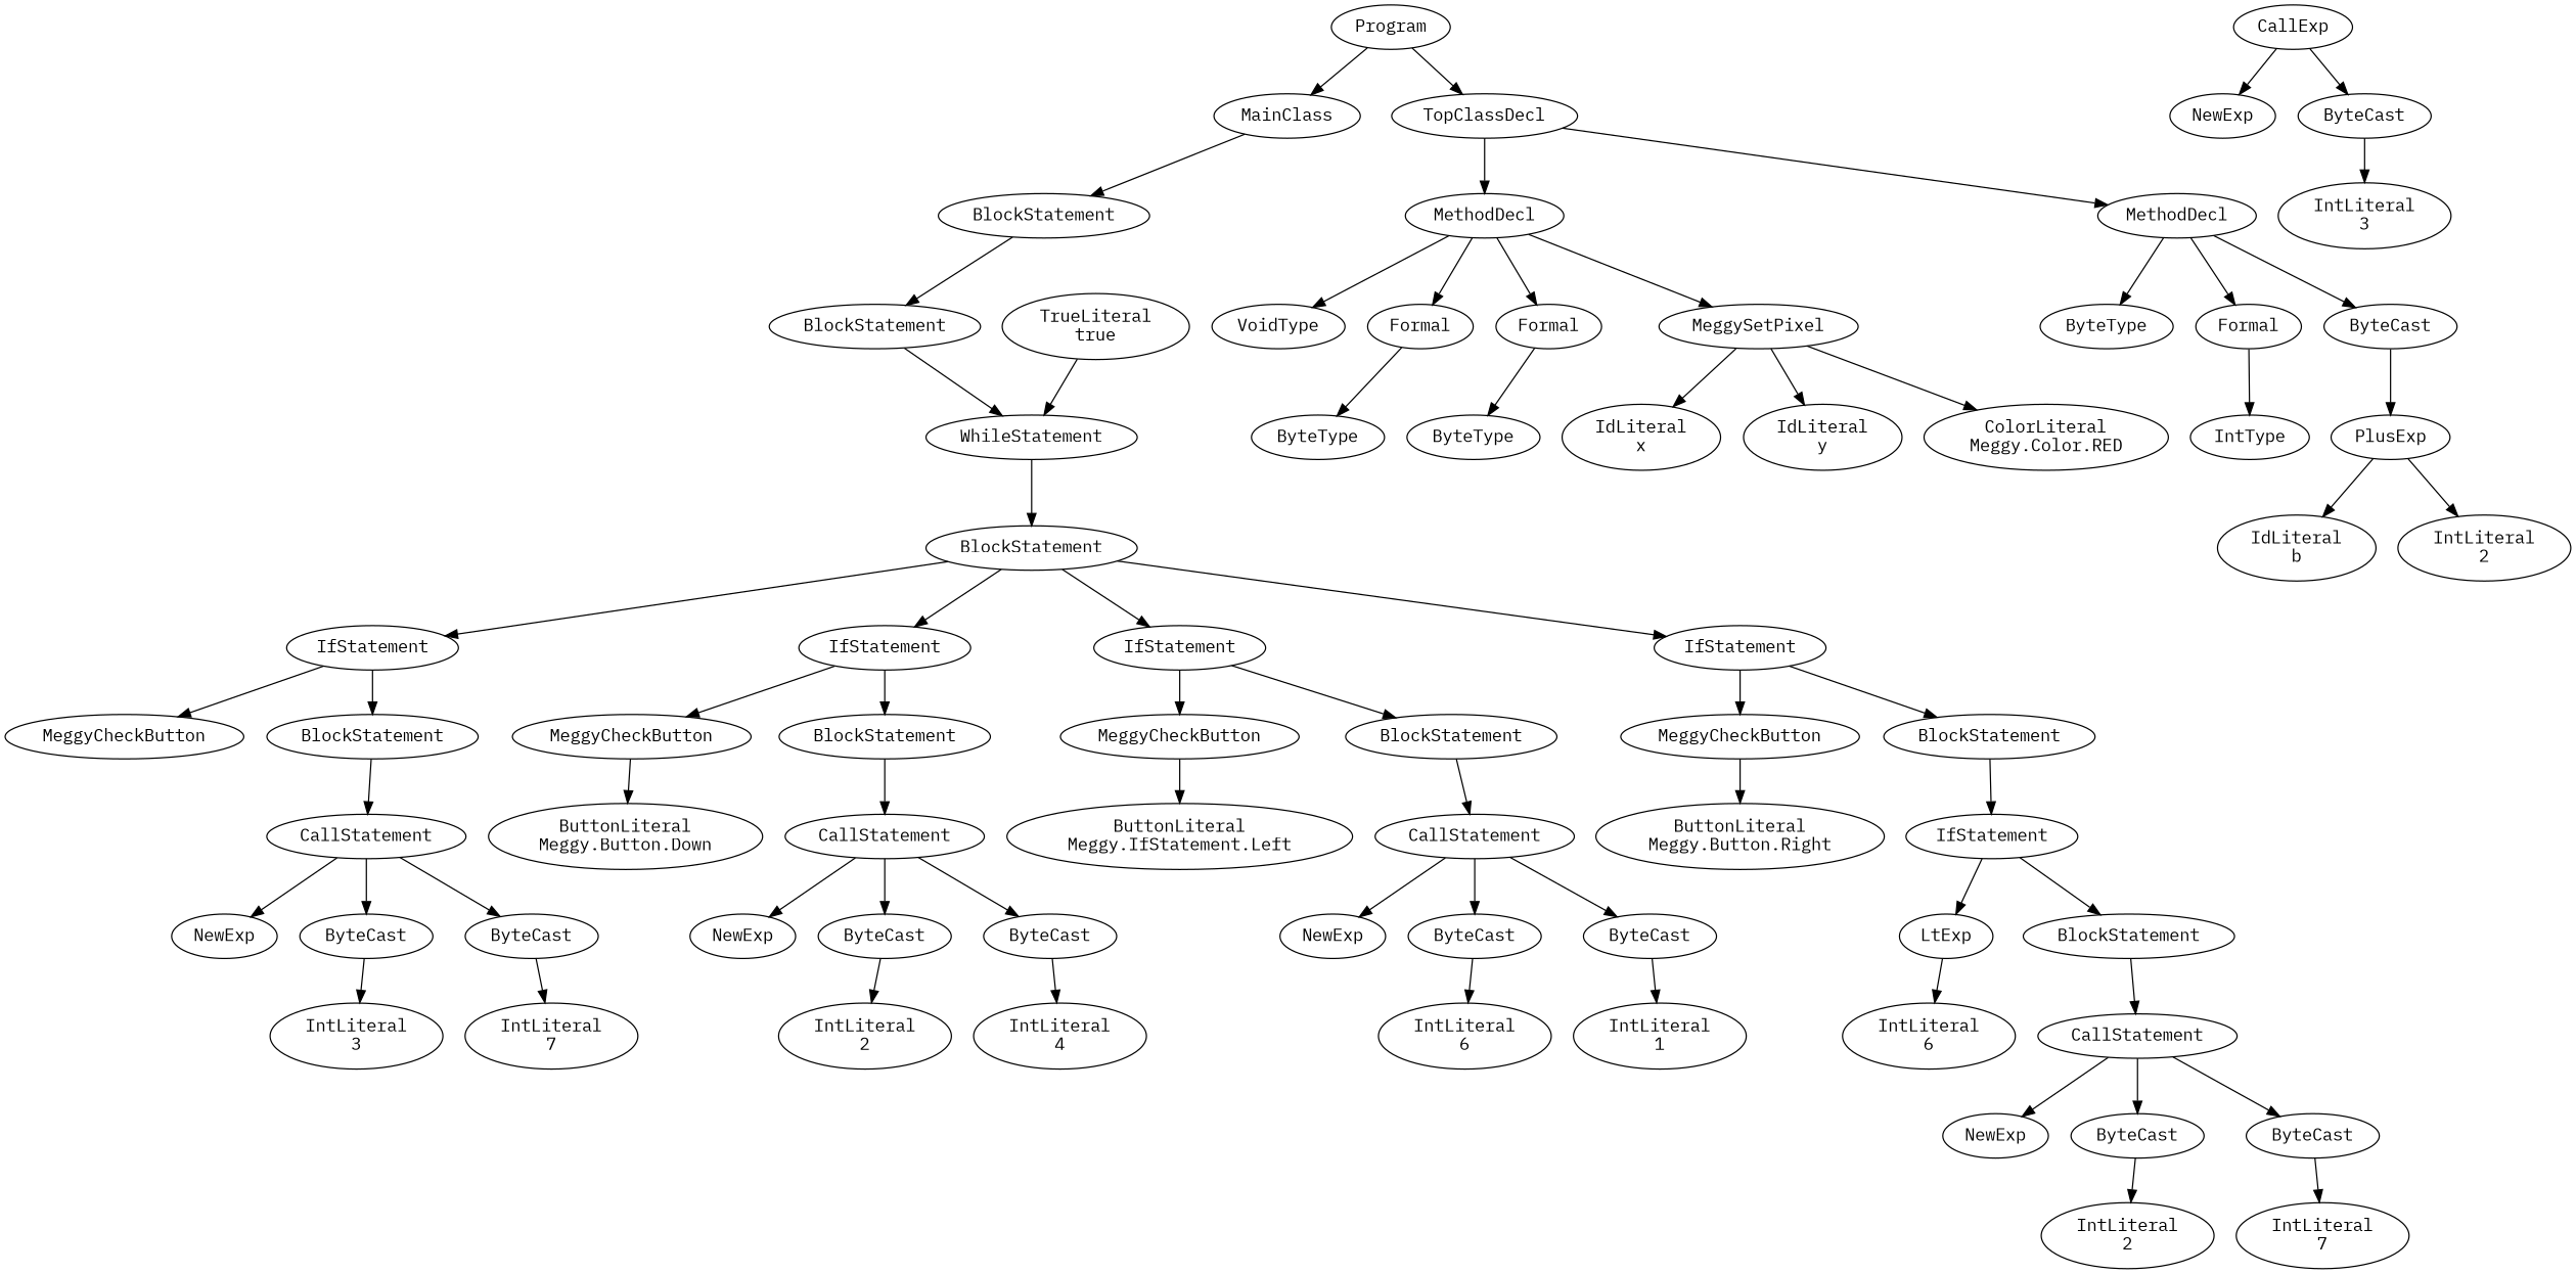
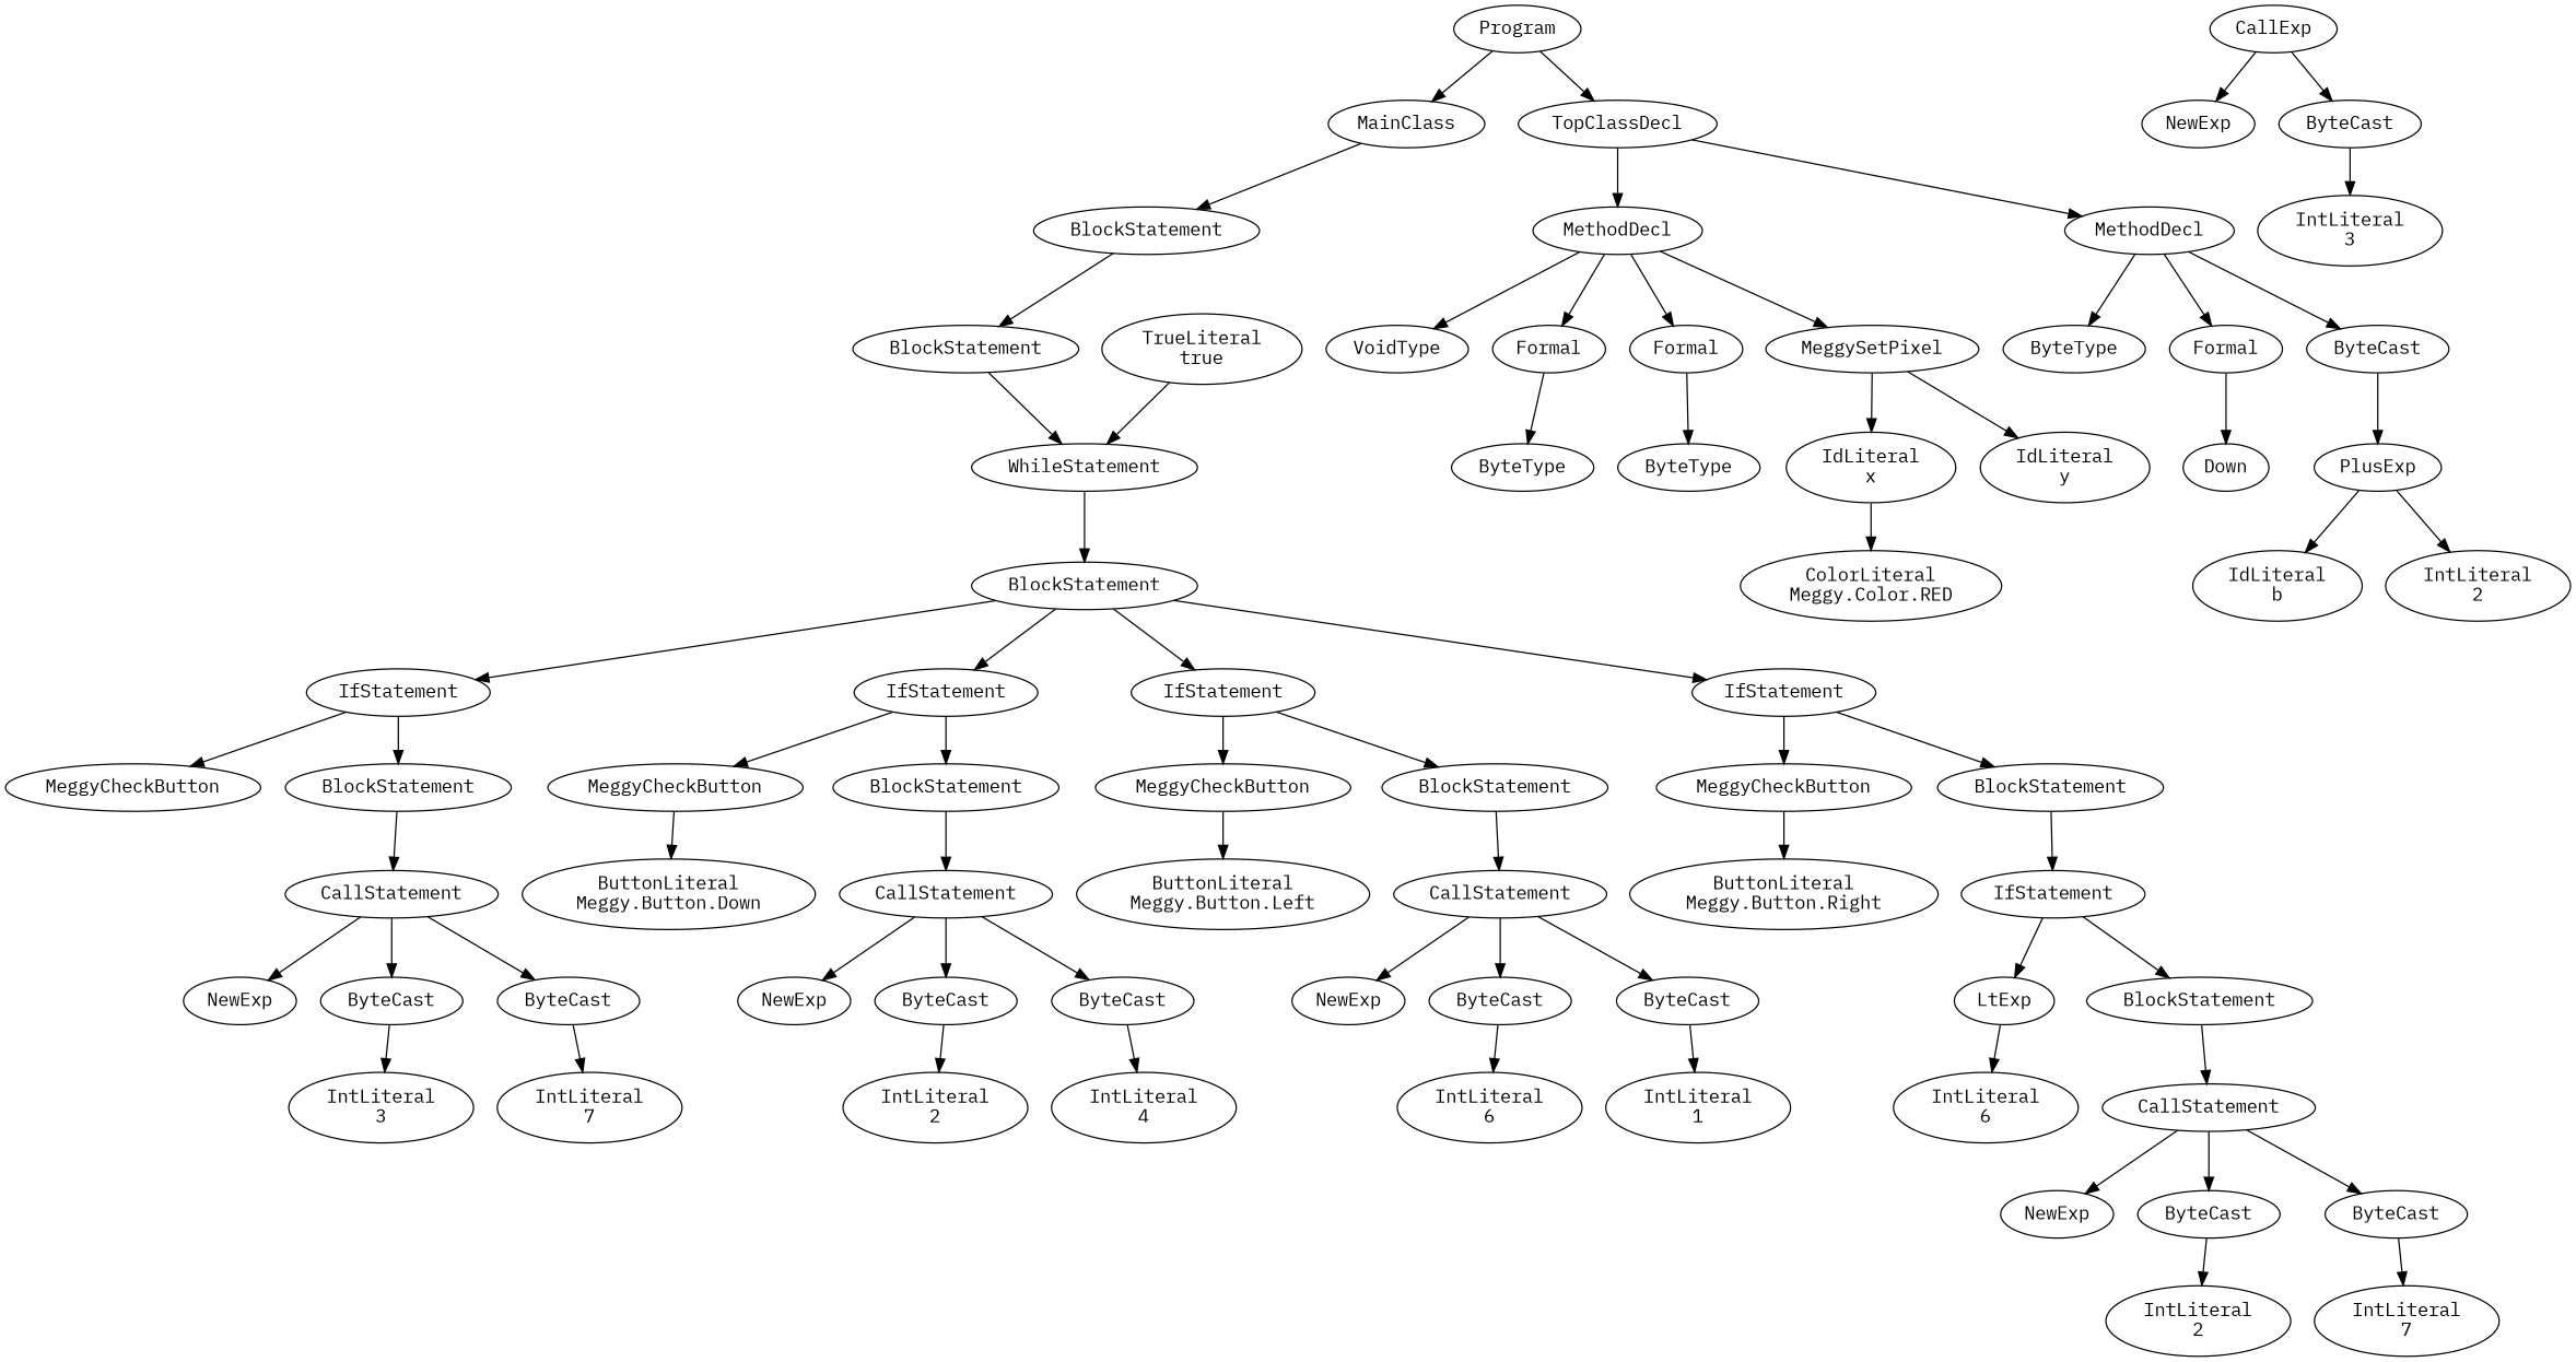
  digraph {
    fontname="IBM Plex Mono"
    node [fontname="IBM Plex Mono"]
    edge [fontname="IBM Plex Mono"]
    n1 [label=Program]
    n2 [label=MainClass]
    n3 [label=TopClassDecl]
    n4 [label=BlockStatement]
    n5 [label=MethodDecl]
    n6 [label=MethodDecl]
    n7 [label=BlockStatement]
    n8 [label=WhileStatement]
    n9 [label=BlockStatement]
    n10 [label="TrueLiteral\ntrue"]
    n11 [label=IfStatement]
    n12 [label=IfStatement]
    n13 [label=IfStatement]
    n14 [label=IfStatement]
    n15 [label=MeggyCheckButton]
    n16 [label=BlockStatement]
    n17 [label=MeggyCheckButton]
    n18 [label=BlockStatement]
    n19 [label=MeggyCheckButton]
    n20 [label=BlockStatement]
    n21 [label=MeggyCheckButton]
    n22 [label=BlockStatement]
    n23 [label=CallStatement]
    n24 [label=NewExp]
    n25 [label=ByteCast]
    n26 [label=ByteCast]
    n27 [label="IntLiteral\n3"]
    n28 [label="IntLiteral\n7"]
    n29 [label="ButtonLiteral\nMeggy.Button.Down"]
    n30 [label=CallStatement]
    n31 [label=NewExp]
    n32 [label=ByteCast]
    n33 [label=ByteCast]
    n34 [label="IntLiteral\n2"]
    n35 [label="IntLiteral\n4"]
-   n36 [label="ButtonLiteral\nMeggy.IfStatement.Left"]
+   n36 [label="ButtonLiteral\nMeggy.Button.Left"]
    n37 [label=CallStatement]
    n38 [label=NewExp]
    n39 [label=ByteCast]
    n40 [label=ByteCast]
    n41 [label="IntLiteral\n6"]
    n42 [label="IntLiteral\n1"]
    n43 [label="ButtonLiteral\nMeggy.Button.Right"]
    n44 [label=IfStatement]
    n45 [label=LtExp]
    n46 [label=BlockStatement]
    n47 [label="IntLiteral\n6"]
    n48 [label=CallStatement]
    n49 [label=CallExp]
    n50 [label=NewExp]
    n51 [label=ByteCast]
    n52 [label="IntLiteral\n3"]
    n53 [label=NewExp]
    n54 [label=ByteCast]
    n55 [label=ByteCast]
    n56 [label="IntLiteral\n2"]
    n57 [label="IntLiteral\n7"]
    n58 [label=VoidType]
    n59 [label=Formal]
    n60 [label=Formal]
    n61 [label=MeggySetPixel]
    n62 [label=ByteType]
    n63 [label=Formal]
    n64 [label=ByteCast]
    n65 [label=ByteType]
    n66 [label=ByteType]
    n67 [label="IdLiteral\nx"]
    n68 [label="IdLiteral\ny"]
    n69 [label="ColorLiteral\nMeggy.Color.RED"]
-   n70 [label=IntType]
+   n70 [label=Down]
    n71 [label=PlusExp]
    n72 [label="IdLiteral\nb"]
    n73 [label="IntLiteral\n2"]
    n1 -> n2
    n1 -> n3
    n2 -> n4
    n3 -> n5
    n3 -> n6
    n4 -> n7
    n5 -> n58
    n5 -> n59
    n5 -> n60
    n5 -> n61
    n6 -> n62
    n6 -> n63
    n6 -> n64
    n7 -> n8
    n8 -> n9
    n9 -> n11
    n9 -> n12
    n9 -> n13
    n9 -> n14
    n10 -> n8
    n11 -> n15
    n11 -> n16
    n12 -> n17
    n12 -> n18
    n13 -> n19
    n13 -> n20
    n14 -> n21
    n14 -> n22
    n16 -> n23
    n17 -> n29
    n18 -> n30
    n19 -> n36
    n20 -> n37
    n21 -> n43
    n22 -> n44
    n23 -> n24
    n23 -> n25
    n23 -> n26
    n25 -> n27
    n26 -> n28
    n30 -> n31
    n30 -> n32
    n30 -> n33
    n32 -> n34
    n33 -> n35
    n37 -> n38
    n37 -> n39
    n37 -> n40
    n39 -> n41
    n40 -> n42
    n44 -> n45
    n44 -> n46
    n45 -> n47
    n46 -> n48
    n48 -> n53
    n48 -> n54
    n48 -> n55
    n49 -> n50
    n49 -> n51
    n51 -> n52
    n54 -> n56
    n55 -> n57
    n59 -> n65
    n60 -> n66
    n61 -> n67
    n61 -> n68
-   n61 -> n69
+   n67 -> n69
    n63 -> n70
    n64 -> n71
    n71 -> n72
    n71 -> n73
  }
